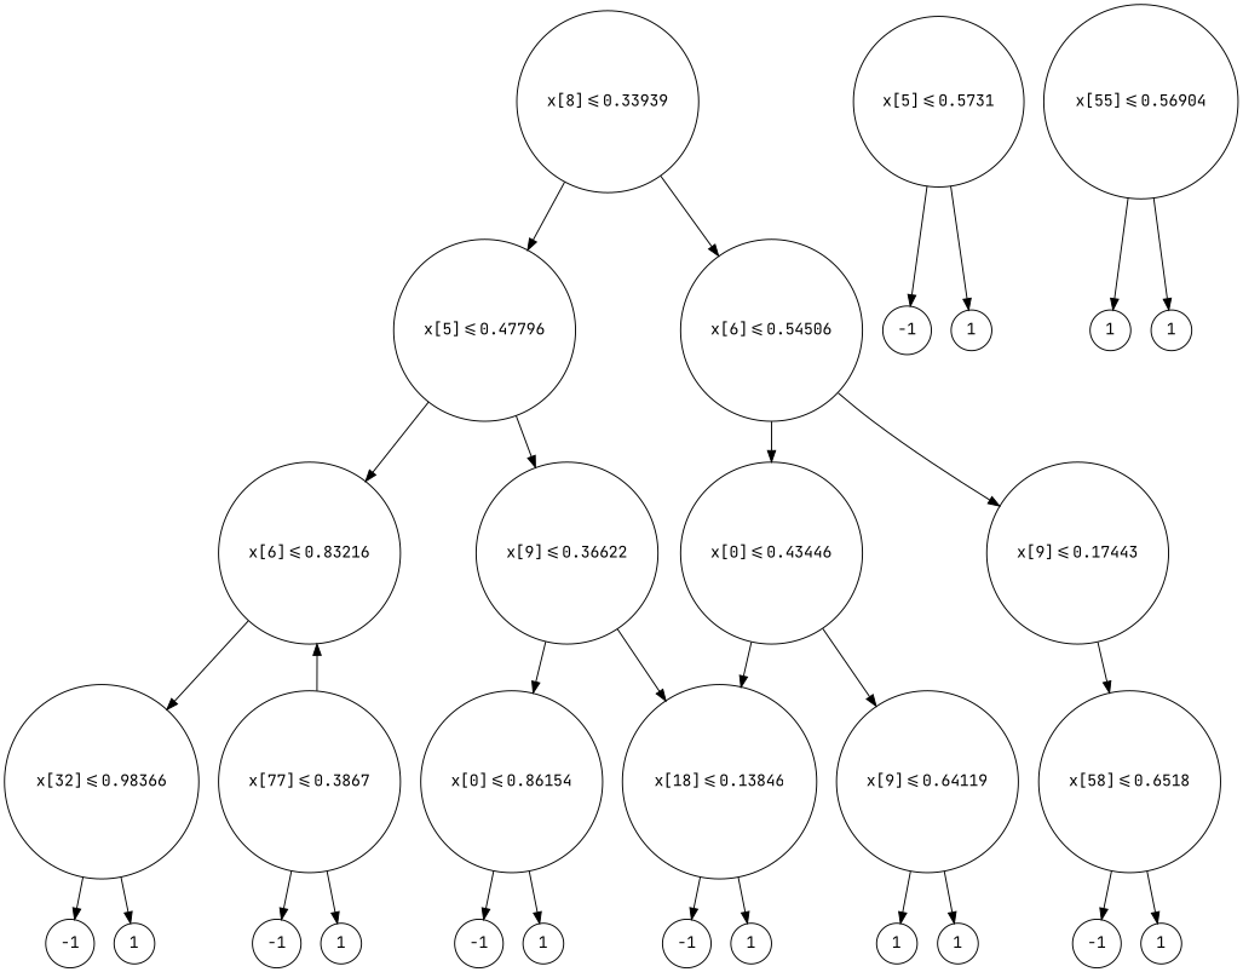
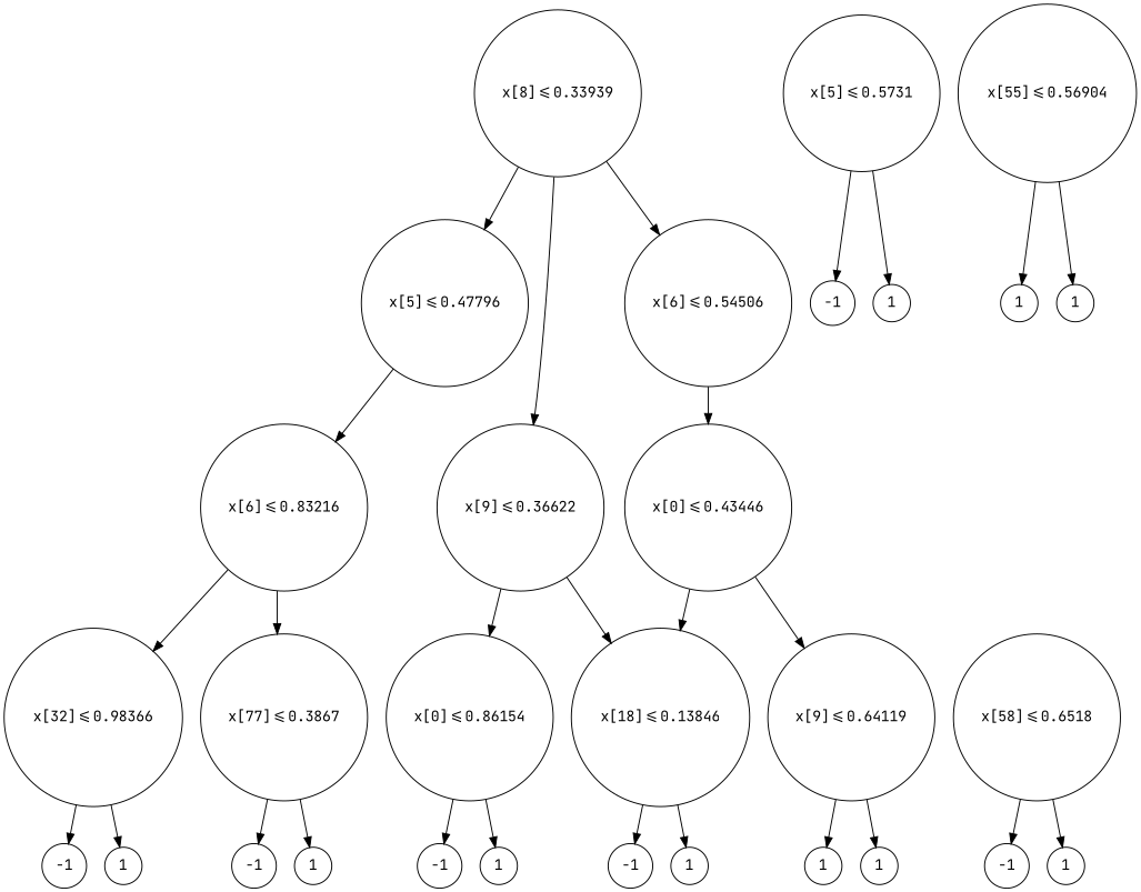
  digraph {
    fontname="JetBrains Mono"
    node [fontname="JetBrains Mono" shape=circle]
    edge [fontname="JetBrains Mono"]
    n1 [label="x[8]<=0.33939"]
    n2 [label="x[5]<=0.47796"]
    n3 [label="x[6]<=0.54506"]
    n4 [label="x[6]<=0.83216"]
    n5 [label="x[9]<=0.36622"]
    n6 [label="x[0]<=0.43446"]
-   n7 [label="x[9]<=0.17443"]
    n8 [label="x[32]<=0.98366"]
    n9 [label="x[77]<=0.3867"]
    n10 [label="x[0]<=0.86154"]
    n11 [label="x[18]<=0.13846"]
    n12 [label="x[9]<=0.64119"]
    n13 [label="x[58]<=0.6518"]
    n14 [label=-1]
    n15 [label=1]
    n16 [label=-1]
    n17 [label=1]
    n18 [label=-1]
    n19 [label=1]
    n20 [label=-1]
    n21 [label=1]
    n22 [label="x[5]<=0.5731"]
    n23 [label=-1]
    n24 [label=1]
    n25 [label=1]
    n26 [label=1]
    n27 [label="x[55]<=0.56904"]
    n28 [label=1]
    n29 [label=1]
    n30 [label=-1]
    n31 [label=1]
    n1 -> n2
    n1 -> n3
    n2 -> n4
-   n2 -> n5
+   n1 -> n5
    n3 -> n6
-   n3 -> n7
    n4 -> n8
-   n9 -> n4
+   n4 -> n9
    n5 -> n10
    n5 -> n11
    n6 -> n11
    n6 -> n12
-   n7 -> n13
    n8 -> n14
    n8 -> n15
    n9 -> n16
    n9 -> n17
    n10 -> n18
    n10 -> n19
    n11 -> n20
    n11 -> n21
    n12 -> n25
    n12 -> n26
    n13 -> n30
    n13 -> n31
    n22 -> n23
    n22 -> n24
    n27 -> n28
    n27 -> n29
  }
